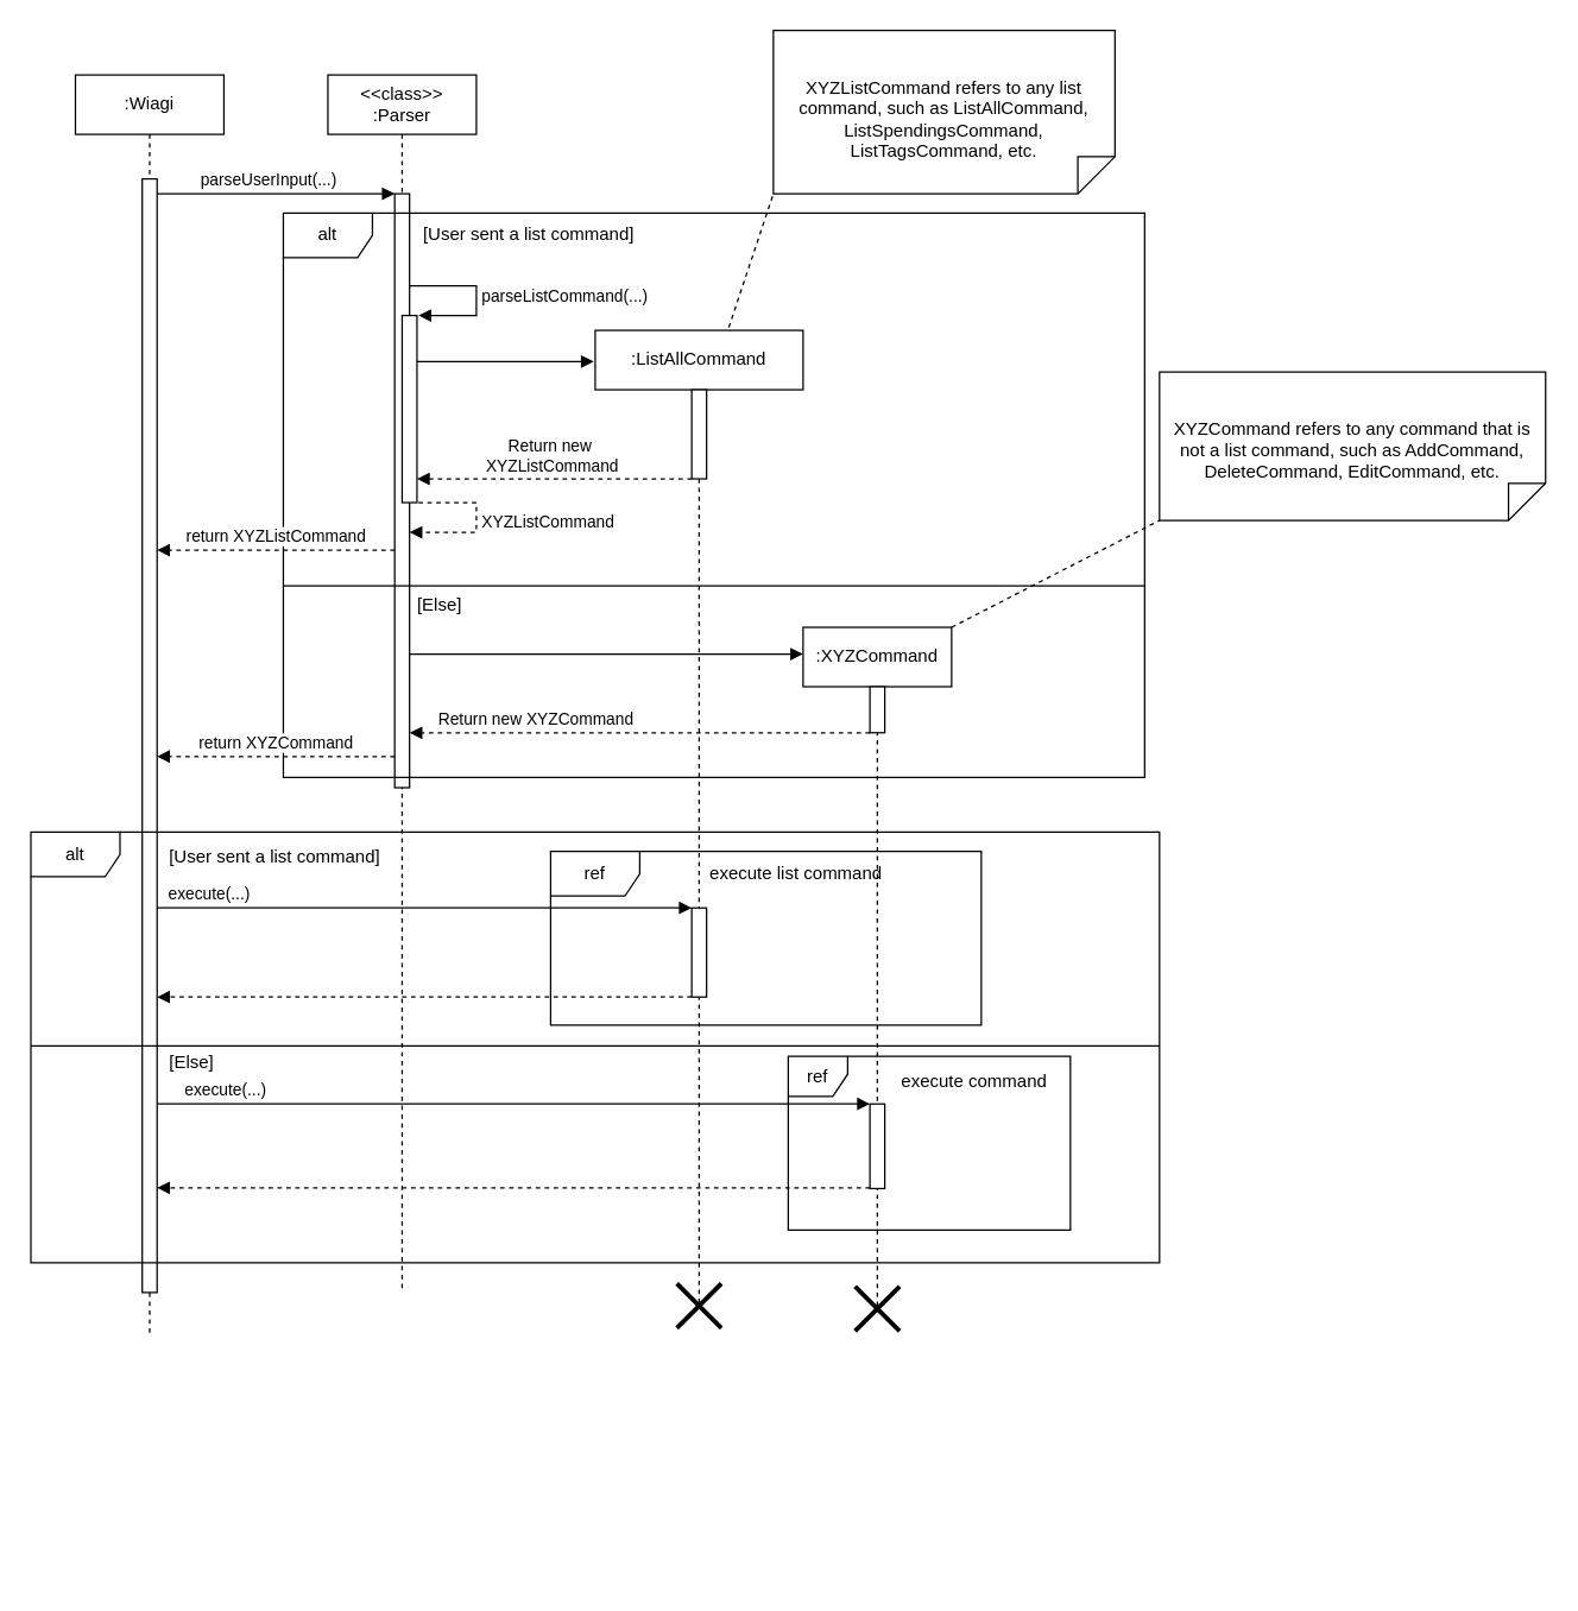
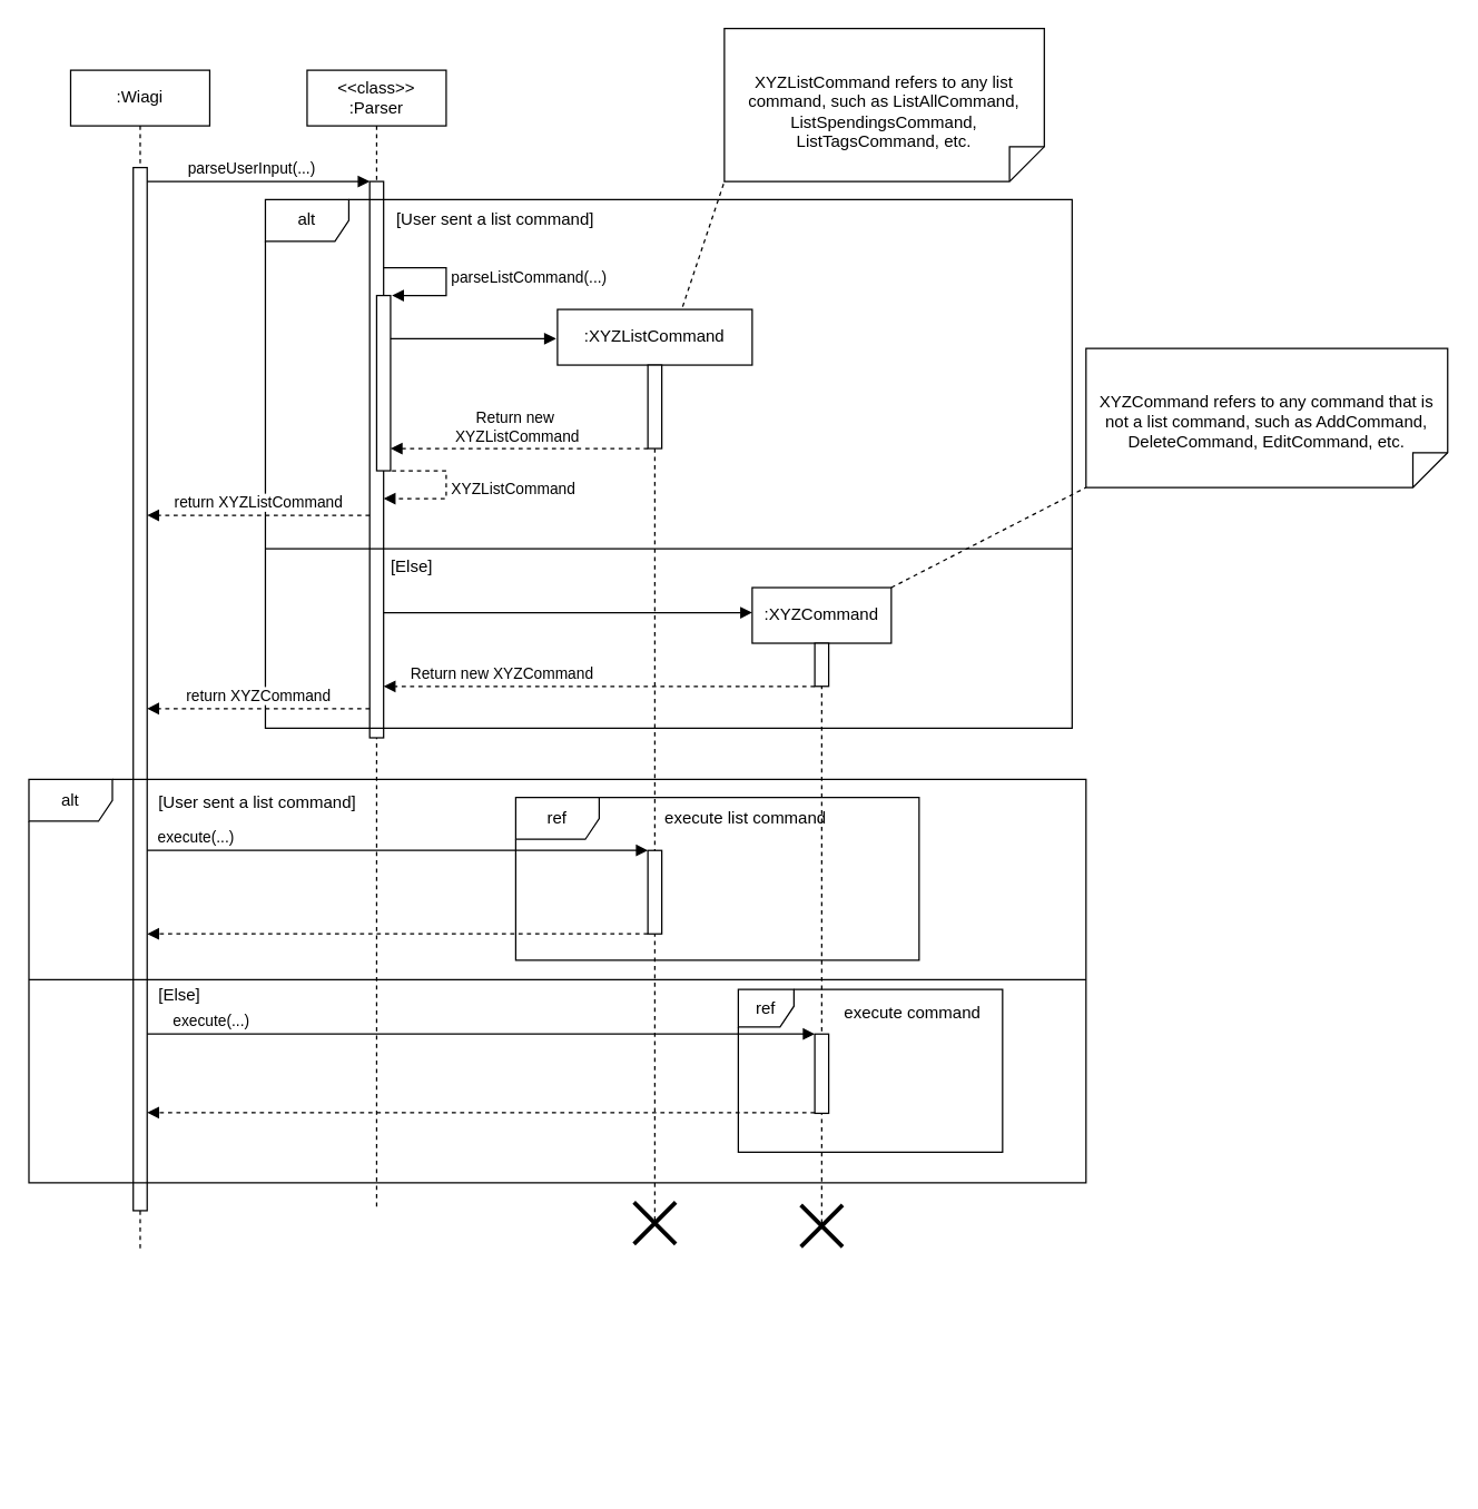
  <mxCell id="0" />
  <mxCell id="1" parent="0" />
  <mxCell id="2" value=":Wiagi" style="shape=umlLifeline;perimeter=lifelinePerimeter;whiteSpace=wrap;html=1;container=0;dropTarget=0;collapsible=0;recursiveResize=0;outlineConnect=0;portConstraint=eastwest;newEdgeStyle={&quot;edgeStyle&quot;:&quot;elbowEdgeStyle&quot;,&quot;elbow&quot;:&quot;vertical&quot;,&quot;curved&quot;:0,&quot;rounded&quot;:0};rounded=0;" parent="1" vertex="1"><mxGeometry x="50" y="50" width="100" height="850" as="geometry" /></mxCell>
  <mxCell id="3" value="" style="html=1;points=[];perimeter=orthogonalPerimeter;outlineConnect=0;targetShapes=umlLifeline;portConstraint=eastwest;newEdgeStyle={&quot;edgeStyle&quot;:&quot;elbowEdgeStyle&quot;,&quot;elbow&quot;:&quot;vertical&quot;,&quot;curved&quot;:0,&quot;rounded&quot;:0};" parent="2" vertex="1"><mxGeometry x="45" y="70" width="10" height="750" as="geometry" /></mxCell>
  <mxCell id="4" value="parseUserInput(...)" style="html=1;verticalAlign=bottom;endArrow=block;edgeStyle=elbowEdgeStyle;elbow=vertical;curved=0;rounded=0;" parent="1" target="6" edge="1"><mxGeometry x="0.346" relative="1" as="geometry"><mxPoint x="205" y="130" as="sourcePoint" /><Array as="points"><mxPoint x="105" y="130" /></Array><mxPoint x="435" y="130" as="targetPoint" /><mxPoint as="offset" /></mxGeometry></mxCell>
  <mxCell id="5" value="&lt;div&gt;&amp;lt;&amp;lt;class&amp;gt;&amp;gt;&lt;/div&gt;:Parser" style="shape=umlLifeline;rounded=0;perimeter=lifelinePerimeter;whiteSpace=wrap;html=1;container=0;dropTarget=0;collapsible=0;recursiveResize=0;outlineConnect=0;portConstraint=eastwest;newEdgeStyle={&quot;edgeStyle&quot;:&quot;elbowEdgeStyle&quot;,&quot;elbow&quot;:&quot;vertical&quot;,&quot;curved&quot;:0,&quot;rounded&quot;:0};" parent="1" vertex="1"><mxGeometry x="220" y="50" width="100" height="820" as="geometry" /></mxCell>
  <mxCell id="6" value="" style="html=1;points=[];perimeter=orthogonalPerimeter;outlineConnect=0;targetShapes=umlLifeline;portConstraint=eastwest;newEdgeStyle={&quot;edgeStyle&quot;:&quot;elbowEdgeStyle&quot;,&quot;elbow&quot;:&quot;vertical&quot;,&quot;curved&quot;:0,&quot;rounded&quot;:0};" parent="5" vertex="1"><mxGeometry x="45" y="80" width="10" height="400" as="geometry" /></mxCell>
  <mxCell id="7" value="" style="html=1;verticalAlign=bottom;endArrow=block;edgeStyle=elbowEdgeStyle;elbow=vertical;curved=0;rounded=0;" parent="1" edge="1"><mxGeometry x="0.346" relative="1" as="geometry"><mxPoint x="205" y="230" as="sourcePoint" /><Array as="points" /><mxPoint x="205" y="230" as="targetPoint" /><mxPoint as="offset" /></mxGeometry></mxCell>
  <mxCell id="8" value="" style="html=1;points=[[0,0,0,0,5],[0,1,0,0,-5],[1,0,0,0,5],[1,1,0,0,-5]];perimeter=orthogonalPerimeter;outlineConnect=0;targetShapes=umlLifeline;portConstraint=eastwest;newEdgeStyle={&quot;curved&quot;:0,&quot;rounded&quot;:0};" parent="1" vertex="1"><mxGeometry x="270" y="212" width="10" height="126" as="geometry" /></mxCell>
  <mxCell id="9" value="parseListCommand(...)" style="html=1;align=left;spacingLeft=2;endArrow=block;rounded=0;edgeStyle=orthogonalEdgeStyle;curved=0;rounded=0;" parent="1" edge="1"><mxGeometry relative="1" as="geometry"><mxPoint x="275" y="192" as="sourcePoint" /><Array as="points"><mxPoint x="320" y="192" /><mxPoint x="320" y="212" /></Array><mxPoint x="281" y="212" as="targetPoint" /></mxGeometry></mxCell>
  <mxCell id="10" value="XYZListCommand" style="html=1;align=left;spacingLeft=2;endArrow=block;rounded=0;edgeStyle=orthogonalEdgeStyle;curved=0;rounded=0;dashed=1;" parent="1" edge="1"><mxGeometry relative="1" as="geometry"><mxPoint x="281" y="338" as="sourcePoint" /><Array as="points"><mxPoint x="320" y="338" /><mxPoint x="320" y="358" /></Array><mxPoint x="275" y="358" as="targetPoint" /></mxGeometry></mxCell>
  <mxCell id="11" value="" style="html=1;verticalAlign=bottom;endArrow=block;curved=0;rounded=0;" parent="1" edge="1"><mxGeometry width="80" relative="1" as="geometry"><mxPoint x="280" y="243" as="sourcePoint" /><mxPoint x="399" y="243" as="targetPoint" /></mxGeometry></mxCell>
- <mxCell id="12" value=":ListAllCommand" style="shape=umlLifeline;perimeter=lifelinePerimeter;whiteSpace=wrap;html=1;container=1;dropTarget=0;collapsible=0;recursiveResize=0;outlineConnect=0;portConstraint=eastwest;newEdgeStyle={&quot;curved&quot;:0,&quot;rounded&quot;:0};rounded=0;" parent="1" vertex="1"><mxGeometry x="400" y="222" width="140" height="658" as="geometry" /></mxCell>
+ <mxCell id="12" value=":XYZListCommand" style="shape=umlLifeline;perimeter=lifelinePerimeter;whiteSpace=wrap;html=1;container=1;dropTarget=0;collapsible=0;recursiveResize=0;outlineConnect=0;portConstraint=eastwest;newEdgeStyle={&quot;curved&quot;:0,&quot;rounded&quot;:0};rounded=0;" parent="1" vertex="1"><mxGeometry x="400" y="222" width="140" height="658" as="geometry" /></mxCell>
  <mxCell id="13" value="" style="html=1;points=[[0,0,0,0,5],[0,1,0,0,-5],[1,0,0,0,5],[1,1,0,0,-5]];perimeter=orthogonalPerimeter;outlineConnect=0;targetShapes=umlLifeline;portConstraint=eastwest;newEdgeStyle={&quot;curved&quot;:0,&quot;rounded&quot;:0};" parent="12" vertex="1"><mxGeometry x="65" y="40" width="10" height="60" as="geometry" /></mxCell>
  <mxCell id="14" value="" style="html=1;points=[[0,0,0,0,5],[0,1,0,0,-5],[1,0,0,0,5],[1,1,0,0,-5]];perimeter=orthogonalPerimeter;outlineConnect=0;targetShapes=umlLifeline;portConstraint=eastwest;newEdgeStyle={&quot;curved&quot;:0,&quot;rounded&quot;:0};" parent="12" vertex="1"><mxGeometry x="65" y="389" width="10" height="60" as="geometry" /></mxCell>
  <mxCell id="15" value="" style="html=1;verticalAlign=bottom;endArrow=block;curved=0;rounded=0;dashed=1;" parent="1" edge="1"><mxGeometry width="80" relative="1" as="geometry"><mxPoint x="465" y="322" as="sourcePoint" /><mxPoint x="280" y="322" as="targetPoint" /></mxGeometry></mxCell>
  <mxCell id="16" value="Return new&amp;nbsp;&lt;div&gt;XYZListCommand&lt;/div&gt;" style="edgeLabel;html=1;align=center;verticalAlign=middle;resizable=0;points=[];" parent="15" vertex="1" connectable="0"><mxGeometry x="0.517" y="-2" relative="1" as="geometry"><mxPoint x="45" y="-14" as="offset" /></mxGeometry></mxCell>
  <mxCell id="17" value="execute(...)" style="html=1;verticalAlign=bottom;endArrow=block;curved=0;rounded=0;" parent="1" edge="1"><mxGeometry x="-0.808" width="80" relative="1" as="geometry"><mxPoint x="105" y="611" as="sourcePoint" /><mxPoint x="465" y="611" as="targetPoint" /><mxPoint as="offset" /></mxGeometry></mxCell>
  <mxCell id="18" value="" style="html=1;verticalAlign=bottom;endArrow=block;curved=0;rounded=0;exitX=0;exitY=1;exitDx=0;exitDy=-5;exitPerimeter=0;dashed=1;" parent="1" edge="1"><mxGeometry x="0.361" width="80" relative="1" as="geometry"><mxPoint x="465" y="671" as="sourcePoint" /><mxPoint x="105" y="671" as="targetPoint" /><mxPoint as="offset" /></mxGeometry></mxCell>
  <mxCell id="19" value="[User sent a list command]" style="text;html=1;align=center;verticalAlign=middle;resizable=0;points=[];autosize=1;strokeColor=none;fillColor=none;" parent="1" vertex="1"><mxGeometry x="270" y="143" width="170" height="30" as="geometry" /></mxCell>
  <mxCell id="20" value="" style="group" parent="1" vertex="1" connectable="0"><mxGeometry x="190" y="143" width="580" height="920" as="geometry" /></mxCell>
  <mxCell id="21" value="alt" style="shape=umlFrame;whiteSpace=wrap;html=1;pointerEvents=0;" parent="20" vertex="1"><mxGeometry width="580" height="380" as="geometry" /></mxCell>
  <mxCell id="22" value="" style="line;strokeWidth=1;fillColor=none;align=left;verticalAlign=middle;spacingTop=-1;spacingLeft=3;spacingRight=3;rotatable=0;labelPosition=right;points=[];portConstraint=eastwest;strokeColor=default;" parent="20" vertex="1"><mxGeometry y="247" width="580" height="8" as="geometry" /></mxCell>
  <mxCell id="23" value="[Else]" style="text;html=1;align=center;verticalAlign=middle;resizable=0;points=[];autosize=1;strokeColor=none;fillColor=none;" parent="20" vertex="1"><mxGeometry x="79.995" y="249" width="50" height="30" as="geometry" /></mxCell>
  <mxCell id="24" value="return XYZCommand" style="html=1;verticalAlign=bottom;endArrow=block;curved=0;rounded=0;strokeColor=default;dashed=1;" parent="20" edge="1"><mxGeometry width="80" relative="1" as="geometry"><mxPoint x="75" y="366" as="sourcePoint" /><mxPoint x="-85" y="366" as="targetPoint" /></mxGeometry></mxCell>
  <mxCell id="25" value=":XYZCommand" style="shape=umlLifeline;perimeter=lifelinePerimeter;whiteSpace=wrap;html=1;container=1;dropTarget=0;collapsible=0;recursiveResize=0;outlineConnect=0;portConstraint=eastwest;newEdgeStyle={&quot;curved&quot;:0,&quot;rounded&quot;:0};" parent="20" vertex="1"><mxGeometry x="350" y="279" width="100" height="461" as="geometry" /></mxCell>
  <mxCell id="26" value="" style="html=1;points=[[0,0,0,0,5],[0,1,0,0,-5],[1,0,0,0,5],[1,1,0,0,-5]];perimeter=orthogonalPerimeter;outlineConnect=0;targetShapes=umlLifeline;portConstraint=eastwest;newEdgeStyle={&quot;curved&quot;:0,&quot;rounded&quot;:0};" parent="20" vertex="1"><mxGeometry x="395" y="319" width="10" height="31" as="geometry" /></mxCell>
  <mxCell id="27" value="" style="html=1;verticalAlign=bottom;endArrow=block;curved=0;rounded=0;" parent="20" source="6" edge="1"><mxGeometry width="80" relative="1" as="geometry"><mxPoint x="120" y="297" as="sourcePoint" /><mxPoint x="350" y="297" as="targetPoint" /></mxGeometry></mxCell>
  <mxCell id="28" value="" style="html=1;points=[[0,0,0,0,5],[0,1,0,0,-5],[1,0,0,0,5],[1,1,0,0,-5]];perimeter=orthogonalPerimeter;outlineConnect=0;targetShapes=umlLifeline;portConstraint=eastwest;newEdgeStyle={&quot;curved&quot;:0,&quot;rounded&quot;:0};" parent="20" vertex="1"><mxGeometry x="395" y="600" width="10" height="57" as="geometry" /></mxCell>
  <mxCell id="29" value="[Else]" style="text;html=1;align=center;verticalAlign=middle;resizable=0;points=[];autosize=1;strokeColor=none;fillColor=none;" parent="20" vertex="1"><mxGeometry x="-87" y="557" width="50" height="30" as="geometry" /></mxCell>
  <mxCell id="30" value="" style="shape=umlDestroy;whiteSpace=wrap;html=1;strokeWidth=3;targetShapes=umlLifeline;" parent="20" vertex="1"><mxGeometry x="265" y="721" width="30" height="30" as="geometry" /></mxCell>
  <mxCell id="31" value="" style="shape=umlDestroy;whiteSpace=wrap;html=1;strokeWidth=3;targetShapes=umlLifeline;" parent="20" vertex="1"><mxGeometry x="385" y="723" width="30" height="30" as="geometry" /></mxCell>
  <mxCell id="32" value="ref" style="shape=umlFrame;whiteSpace=wrap;html=1;pointerEvents=0;" parent="20" vertex="1"><mxGeometry x="180" y="430" width="290" height="117" as="geometry" /></mxCell>
  <mxCell id="33" value="execute list command" style="text;html=1;align=center;verticalAlign=middle;resizable=0;points=[];autosize=1;strokeColor=none;fillColor=none;" parent="20" vertex="1"><mxGeometry x="275" y="430" width="140" height="30" as="geometry" /></mxCell>
  <mxCell id="34" value="ref" style="shape=umlFrame;whiteSpace=wrap;html=1;pointerEvents=0;width=40;height=27;" parent="20" vertex="1"><mxGeometry x="340" y="568" width="190" height="117" as="geometry" /></mxCell>
  <mxCell id="35" value="execute command" style="text;html=1;align=center;verticalAlign=middle;resizable=0;points=[];autosize=1;strokeColor=none;fillColor=none;" parent="20" vertex="1"><mxGeometry x="405" y="570" width="120" height="30" as="geometry" /></mxCell>
  <mxCell id="36" value="return XYZListCommand" style="html=1;verticalAlign=bottom;endArrow=block;dashed=1;edgeStyle=elbowEdgeStyle;elbow=vertical;curved=0;rounded=0;endFill=1;" parent="1" edge="1"><mxGeometry relative="1" as="geometry"><mxPoint x="105" y="370" as="targetPoint" /><Array as="points"><mxPoint x="205" y="370" /></Array><mxPoint x="265" y="370" as="sourcePoint" /></mxGeometry></mxCell>
  <mxCell id="37" value="Return new XYZCommand" style="html=1;verticalAlign=bottom;endArrow=block;curved=0;rounded=0;dashed=1;" parent="1" edge="1"><mxGeometry x="0.452" width="80" relative="1" as="geometry"><mxPoint x="585" y="493" as="sourcePoint" /><mxPoint x="275" y="493" as="targetPoint" /><mxPoint as="offset" /></mxGeometry></mxCell>
  <mxCell id="38" value="alt" style="shape=umlFrame;whiteSpace=wrap;html=1;pointerEvents=0;" parent="1" vertex="1"><mxGeometry x="20" y="560" width="760" height="290" as="geometry" /></mxCell>
  <mxCell id="39" value="[User sent a list command]" style="text;html=1;align=center;verticalAlign=middle;resizable=0;points=[];autosize=1;strokeColor=none;fillColor=none;" parent="1" vertex="1"><mxGeometry x="99" y="562" width="170" height="30" as="geometry" /></mxCell>
  <mxCell id="40" value="" style="line;strokeWidth=1;fillColor=none;align=left;verticalAlign=middle;spacingTop=-1;spacingLeft=3;spacingRight=3;rotatable=0;labelPosition=right;points=[];portConstraint=eastwest;strokeColor=inherit;" parent="1" vertex="1"><mxGeometry x="20" y="700" width="760" height="8" as="geometry" /></mxCell>
  <mxCell id="41" value="execute(...)" style="html=1;verticalAlign=bottom;endArrow=block;curved=0;rounded=0;" parent="1" source="3" target="28" edge="1"><mxGeometry x="-0.808" width="80" relative="1" as="geometry"><mxPoint x="220" y="743" as="sourcePoint" /><mxPoint x="580" y="743" as="targetPoint" /><mxPoint as="offset" /></mxGeometry></mxCell>
  <mxCell id="42" value="" style="html=1;verticalAlign=bottom;endArrow=block;curved=0;rounded=0;dashed=1;" parent="1" edge="1"><mxGeometry x="0.361" width="80" relative="1" as="geometry"><mxPoint x="585" y="799.5" as="sourcePoint" /><mxPoint x="105" y="799.5" as="targetPoint" /><mxPoint as="offset" /></mxGeometry></mxCell>
  <mxCell id="43" value="XYZListCommand refers to any list command, such as ListAllCommand, ListSpendingsCommand, ListTagsCommand, etc." style="shape=note2;boundedLbl=1;whiteSpace=wrap;html=1;size=25;verticalAlign=top;align=center;flipV=1;" parent="1" vertex="1"><mxGeometry x="520" y="20" width="230" height="110" as="geometry" /></mxCell>
  <mxCell id="44" value="" style="endArrow=none;startArrow=none;endFill=0;startFill=0;endSize=8;html=1;verticalAlign=bottom;dashed=1;labelBackgroundColor=none;rounded=0;entryX=0;entryY=0;entryDx=0;entryDy=0;entryPerimeter=0;" parent="1" target="43" edge="1"><mxGeometry width="160" relative="1" as="geometry"><mxPoint x="490" y="220" as="sourcePoint" /><mxPoint x="480" y="70" as="targetPoint" /></mxGeometry></mxCell>
  <mxCell id="45" value="XYZCommand refers to any command that is not a list command, such as AddCommand, DeleteCommand, EditCommand, etc." style="shape=note2;boundedLbl=1;whiteSpace=wrap;html=1;size=25;verticalAlign=top;align=center;flipV=1;" parent="1" vertex="1"><mxGeometry x="780" y="250" width="260" height="100" as="geometry" /></mxCell>
  <mxCell id="46" value="" style="endArrow=none;startArrow=none;endFill=0;startFill=0;endSize=8;html=1;verticalAlign=bottom;dashed=1;labelBackgroundColor=none;rounded=0;entryX=0;entryY=0;entryDx=0;entryDy=0;entryPerimeter=0;" parent="1" target="45" edge="1"><mxGeometry width="160" relative="1" as="geometry"><mxPoint x="640" y="422" as="sourcePoint" /><mxPoint x="810" y="330" as="targetPoint" /></mxGeometry></mxCell>
